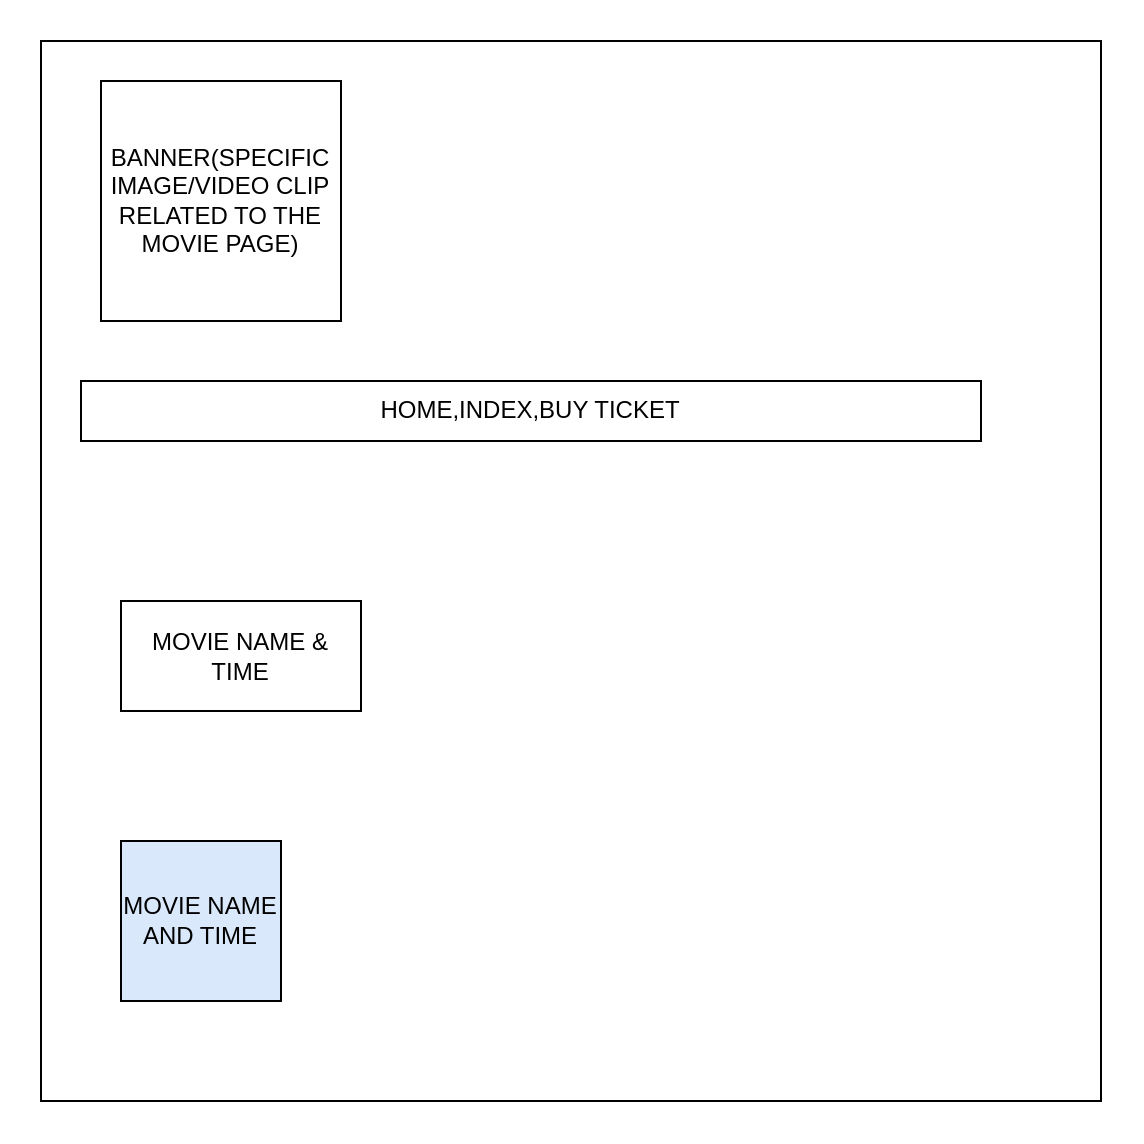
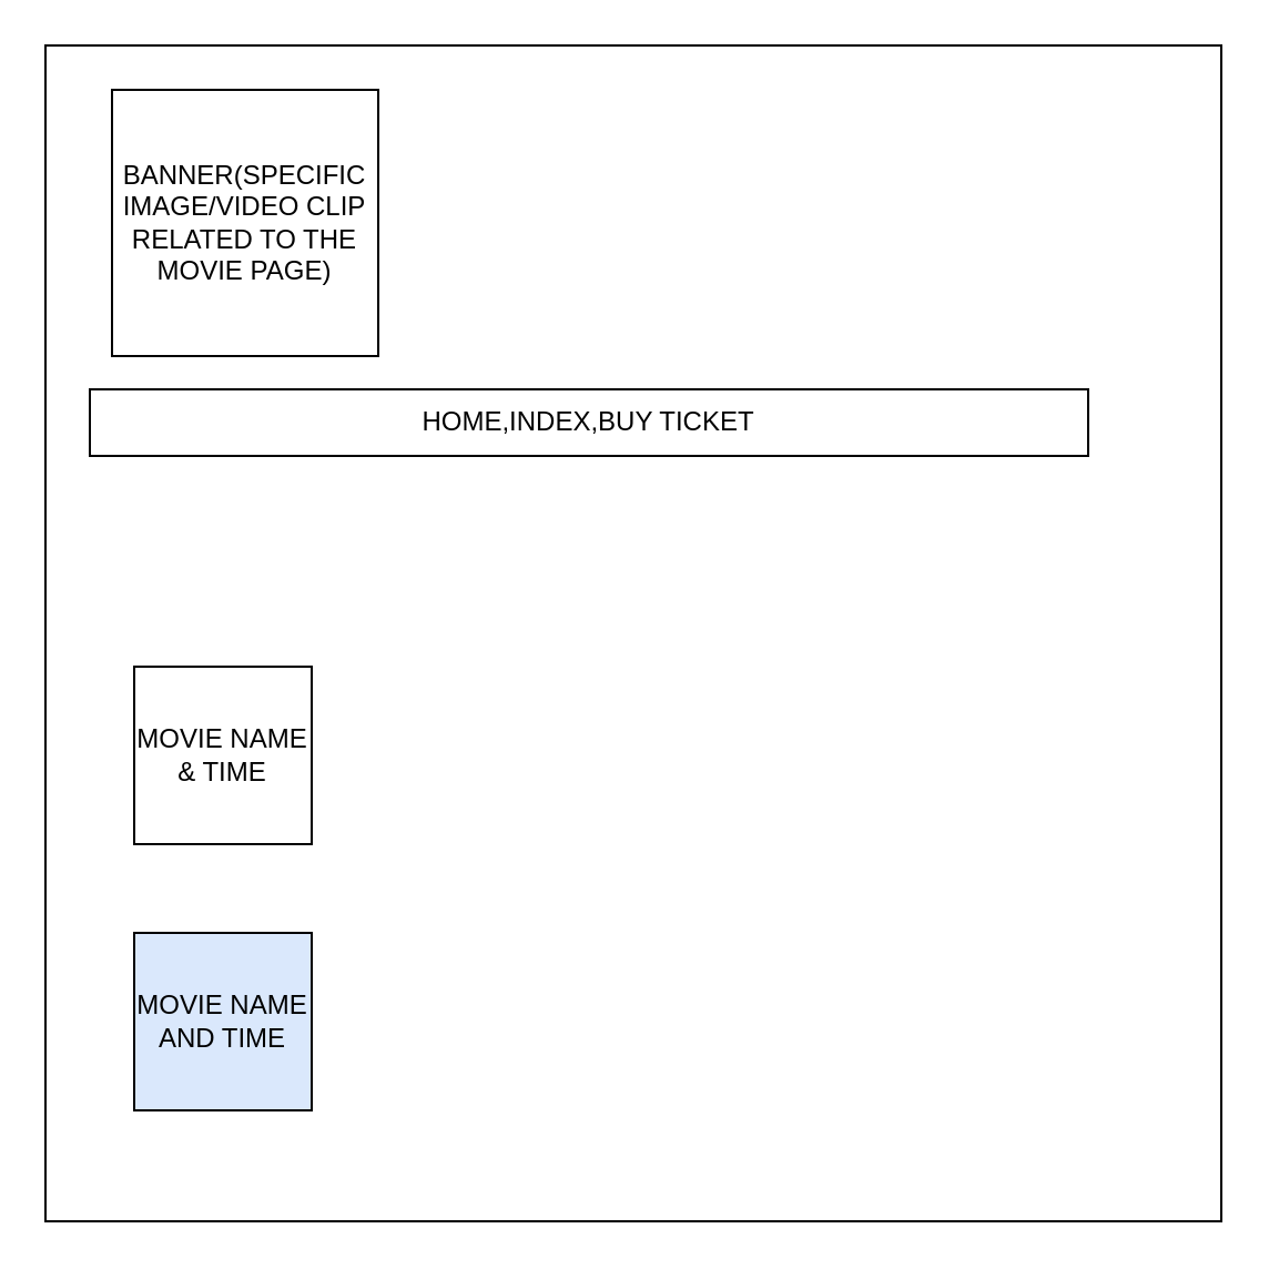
  <mxCell id="0" />
  <mxCell id="1" parent="0" />
  <mxCell id="2" value="" style="whiteSpace=wrap;html=1;aspect=fixed;" vertex="1" parent="1"><mxGeometry x="20" y="20" width="530" height="530" as="geometry" /></mxCell>
  <mxCell id="3" value="BANNER(SPECIFIC IMAGE/VIDEO CLIP RELATED TO THE MOVIE PAGE)" style="whiteSpace=wrap;html=1;aspect=fixed;" vertex="1" parent="1"><mxGeometry x="50" y="40" width="120" height="120" as="geometry" /></mxCell>
- <mxCell id="4" value="HOME,INDEX,BUY TICKET" style="rounded=0;whiteSpace=wrap;html=1;" vertex="1" parent="1"><mxGeometry x="40" y="190" width="450" height="30" as="geometry" /></mxCell>
- <mxCell id="5" value="MOVIE NAME &amp;amp; TIME" style="whiteSpace=wrap;html=1;aspect=fixed;" vertex="1" parent="1"><mxGeometry x="60" y="300" width="120" height="55" as="geometry" /></mxCell>
+ <mxCell id="4" value="HOME,INDEX,BUY TICKET" style="rounded=0;whiteSpace=wrap;html=1;" vertex="1" parent="1"><mxGeometry x="40" y="175" width="450" height="30" as="geometry" /></mxCell>
+ <mxCell id="5" value="MOVIE NAME &amp;amp; TIME" style="whiteSpace=wrap;html=1;aspect=fixed;" vertex="1" parent="1"><mxGeometry x="60" y="300" width="80" height="80" as="geometry" /></mxCell>
  <mxCell id="6" value="MOVIE NAME AND TIME" style="whiteSpace=wrap;html=1;aspect=fixed;fillColor=#dae8fc;" vertex="1" parent="1"><mxGeometry x="60" y="420" width="80" height="80" as="geometry" /></mxCell>
